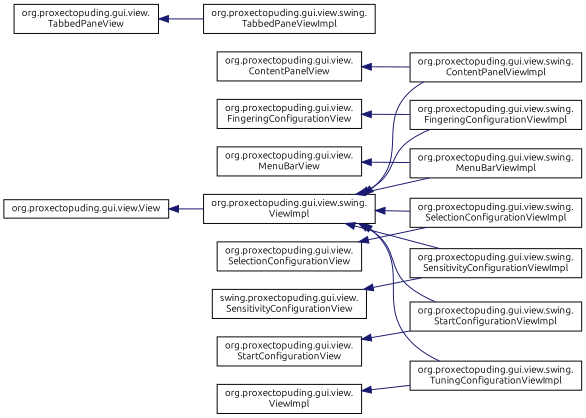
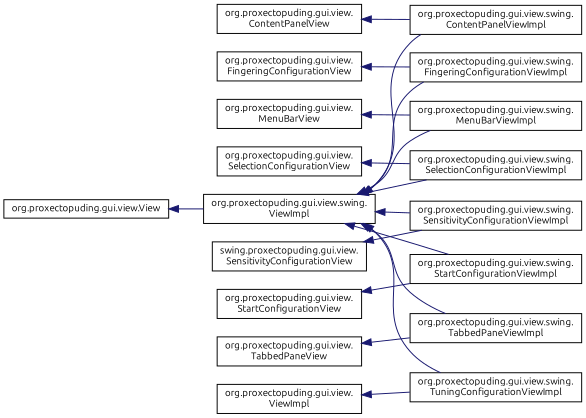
  digraph {
    fontname=Ubuntu
    rankdir=LR
    node [color=black fillcolor=white fontname=Ubuntu fontsize=10 shape=record style=filled]
    edge [color=midnightblue dir=back fontname=Ubuntu fontsize=10 labelfontname=Helvetica labelfontsize=10 style=solid]
    n1 [height=0.2 label="org.proxectopuding.gui.view.\lContentPanelView" width=0.4]
    n2 [height=0.2 label="org.proxectopuding.gui.view.swing.\lContentPanelViewImpl" width=0.4]
    n3 [height=0.2 label="org.proxectopuding.gui.view.\lFingeringConfigurationView" width=0.4]
    n4 [height=0.2 label="org.proxectopuding.gui.view.swing.\lFingeringConfigurationViewImpl" width=0.4]
    n5 [height=0.2 label="org.proxectopuding.gui.view.\lMenuBarView" width=0.4]
    n6 [height=0.2 label="org.proxectopuding.gui.view.swing.\lMenuBarViewImpl" width=0.4]
    n7 [height=0.2 label="org.proxectopuding.gui.view.\lSelectionConfigurationView" width=0.4]
    n8 [height=0.2 label="org.proxectopuding.gui.view.swing.\lSelectionConfigurationViewImpl" width=0.4]
    n9 [height=0.2 label="swing.proxectopuding.gui.view.\lSensitivityConfigurationView" width=0.4]
    n10 [height=0.2 label="org.proxectopuding.gui.view.swing.\lSensitivityConfigurationViewImpl" width=0.4]
    n11 [height=0.2 label="org.proxectopuding.gui.view.\lStartConfigurationView" width=0.4]
    n12 [height=0.2 label="org.proxectopuding.gui.view.swing.\lStartConfigurationViewImpl" width=0.4]
    n13 [height=0.2 label="org.proxectopuding.gui.view.\lTabbedPaneView" width=0.4]
    n14 [height=0.2 label="org.proxectopuding.gui.view.swing.\lTabbedPaneViewImpl" width=0.4]
    n15 [height=0.2 label="org.proxectopuding.gui.view.\lViewImpl" width=0.4]
    n16 [height=0.2 label="org.proxectopuding.gui.view.swing.\lTuningConfigurationViewImpl" width=0.4]
    n17 [height=0.2 label="org.proxectopuding.gui.view.View" width=0.4]
    n18 [height=0.2 label="org.proxectopuding.gui.view.swing.\lViewImpl" width=0.4]
    n1 -> n2
    n3 -> n4
    n5 -> n6
    n7 -> n8
    n9 -> n10
    n11 -> n12
    n13 -> n14
    n15 -> n16
    n17 -> n18
    n18 -> n2
    n18 -> n4
    n18 -> n6
    n18 -> n8
    n18 -> n10
    n18 -> n12
+   n18 -> n14
    n18 -> n16
  }
